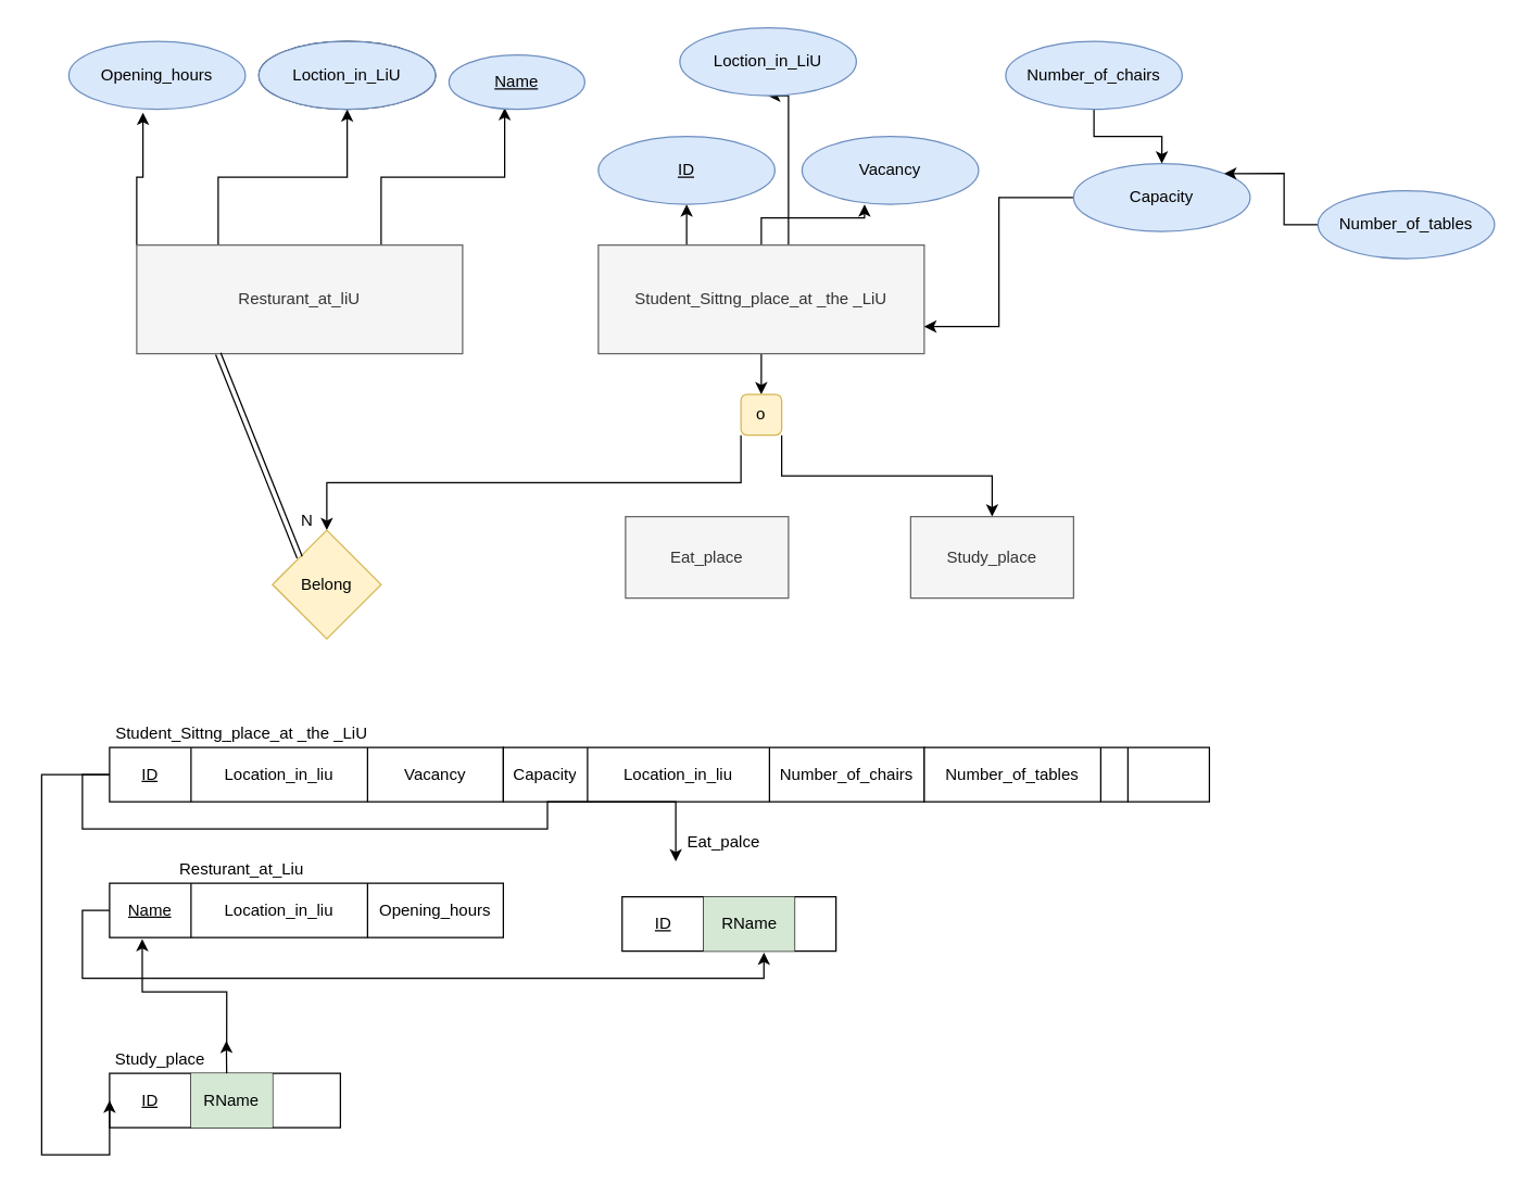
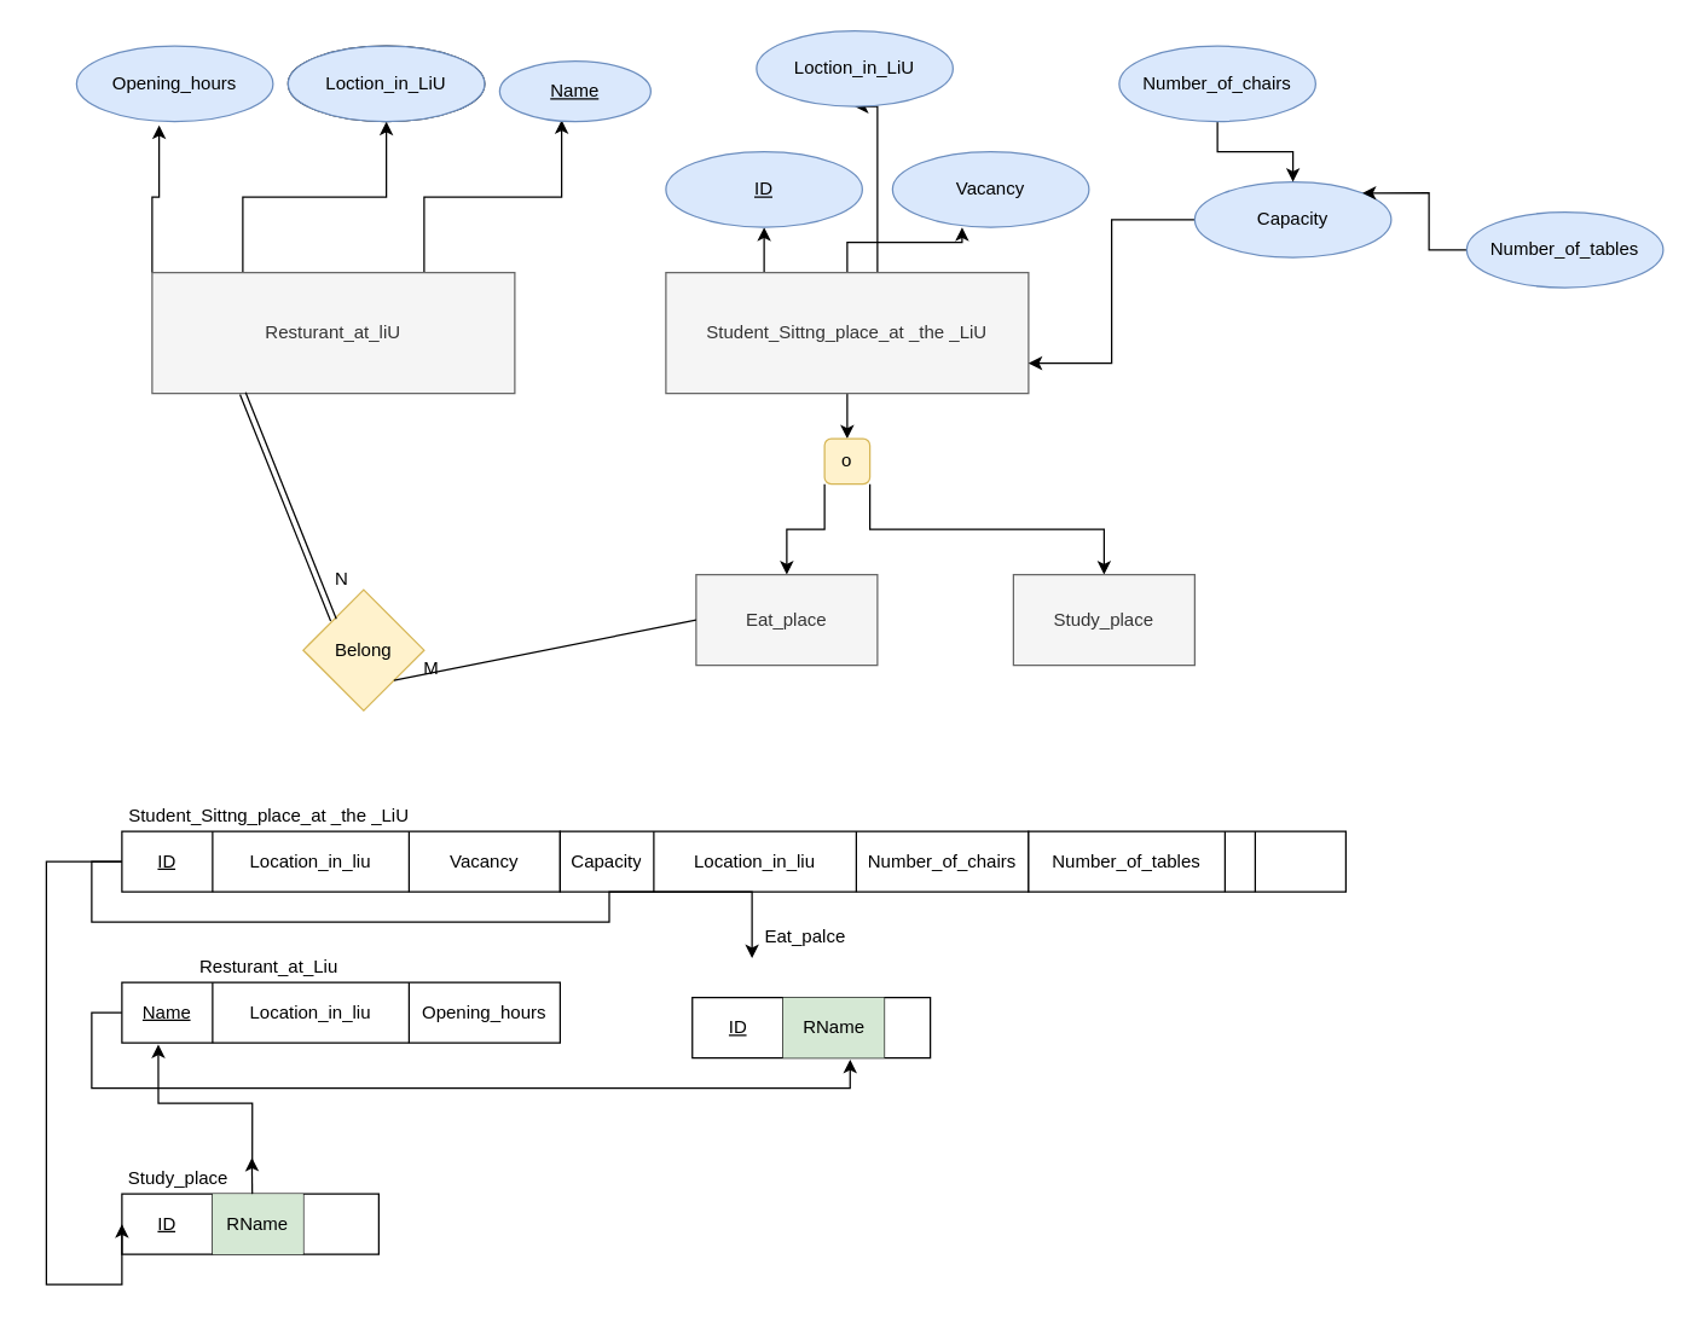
  <mxCell id="0" />
  <mxCell id="1" parent="0" />
  <mxCell id="2" style="edgeStyle=orthogonalEdgeStyle;rounded=0;orthogonalLoop=1;jettySize=auto;html=1;exitX=0.5;exitY=1;exitDx=0;exitDy=0;entryX=0.5;entryY=0;entryDx=0;entryDy=0;" edge="1" parent="1" source="6" target="16"><mxGeometry relative="1" as="geometry" /></mxCell>
  <mxCell id="3" style="edgeStyle=orthogonalEdgeStyle;rounded=0;orthogonalLoop=1;jettySize=auto;html=1;exitX=0.25;exitY=0;exitDx=0;exitDy=0;entryX=0.5;entryY=1;entryDx=0;entryDy=0;" edge="1" parent="1" source="6" target="21"><mxGeometry relative="1" as="geometry" /></mxCell>
  <mxCell id="4" style="edgeStyle=orthogonalEdgeStyle;rounded=0;orthogonalLoop=1;jettySize=auto;html=1;exitX=0.5;exitY=0;exitDx=0;exitDy=0;entryX=0.354;entryY=1;entryDx=0;entryDy=0;entryPerimeter=0;" edge="1" parent="1" source="6" target="22"><mxGeometry relative="1" as="geometry" /></mxCell>
  <mxCell id="5" style="edgeStyle=orthogonalEdgeStyle;rounded=0;orthogonalLoop=1;jettySize=auto;html=1;exitX=0.5;exitY=0;exitDx=0;exitDy=0;entryX=0.5;entryY=1;entryDx=0;entryDy=0;" edge="1" parent="1" source="6" target="20"><mxGeometry relative="1" as="geometry"><Array as="points"><mxPoint x="580" y="180" /><mxPoint x="580" y="70" /></Array></mxGeometry></mxCell>
  <mxCell id="6" value="Student_Sittng_place_at _the _LiU" style="whiteSpace=wrap;html=1;align=center;fillColor=#f5f5f5;strokeColor=#666666;fontColor=#333333;" vertex="1" parent="1"><mxGeometry x="440" y="180" width="240" height="80" as="geometry" /></mxCell>
  <mxCell id="7" style="edgeStyle=orthogonalEdgeStyle;rounded=0;orthogonalLoop=1;jettySize=auto;html=1;exitX=0.75;exitY=0;exitDx=0;exitDy=0;entryX=0.41;entryY=0.975;entryDx=0;entryDy=0;entryPerimeter=0;" edge="1" parent="1" source="10" target="12"><mxGeometry relative="1" as="geometry" /></mxCell>
  <mxCell id="8" style="edgeStyle=orthogonalEdgeStyle;rounded=0;orthogonalLoop=1;jettySize=auto;html=1;exitX=0.25;exitY=0;exitDx=0;exitDy=0;entryX=0.5;entryY=1;entryDx=0;entryDy=0;" edge="1" parent="1" source="10" target="11"><mxGeometry relative="1" as="geometry" /></mxCell>
  <mxCell id="9" style="edgeStyle=orthogonalEdgeStyle;rounded=0;orthogonalLoop=1;jettySize=auto;html=1;exitX=0;exitY=0;exitDx=0;exitDy=0;entryX=0.42;entryY=1.05;entryDx=0;entryDy=0;entryPerimeter=0;" edge="1" parent="1" source="10" target="13"><mxGeometry relative="1" as="geometry" /></mxCell>
  <mxCell id="10" value="Resturant_at_liU" style="whiteSpace=wrap;html=1;align=center;fillColor=#f5f5f5;strokeColor=#666666;fontColor=#333333;" vertex="1" parent="1"><mxGeometry x="100" y="180" width="240" height="80" as="geometry" /></mxCell>
  <mxCell id="11" value="Loction_in_LiU" style="ellipse;whiteSpace=wrap;html=1;align=center;" vertex="1" parent="1"><mxGeometry x="190" y="30" width="130" height="50" as="geometry" /></mxCell>
  <mxCell id="12" value="&lt;u&gt;Name&lt;/u&gt;" style="ellipse;whiteSpace=wrap;html=1;align=center;fillColor=#dae8fc;strokeColor=#6c8ebf;" vertex="1" parent="1"><mxGeometry x="330" y="40" width="100" height="40" as="geometry" /></mxCell>
  <mxCell id="13" value="Opening_hours" style="ellipse;whiteSpace=wrap;html=1;align=center;fillColor=#dae8fc;strokeColor=#6c8ebf;" vertex="1" parent="1"><mxGeometry x="50" y="30" width="130" height="50" as="geometry" /></mxCell>
- <mxCell id="14" style="edgeStyle=orthogonalEdgeStyle;rounded=0;orthogonalLoop=1;jettySize=auto;html=1;exitX=0;exitY=1;exitDx=0;exitDy=0;" edge="1" parent="1" source="16" target="29"><mxGeometry relative="1" as="geometry" /></mxCell>
+ <mxCell id="14" style="edgeStyle=orthogonalEdgeStyle;rounded=0;orthogonalLoop=1;jettySize=auto;html=1;exitX=0;exitY=1;exitDx=0;exitDy=0;" edge="1" parent="1" source="16" target="17"><mxGeometry relative="1" as="geometry" /></mxCell>
  <mxCell id="15" style="edgeStyle=orthogonalEdgeStyle;rounded=0;orthogonalLoop=1;jettySize=auto;html=1;exitX=1;exitY=1;exitDx=0;exitDy=0;" edge="1" parent="1" source="16" target="18"><mxGeometry relative="1" as="geometry" /></mxCell>
  <mxCell id="16" value="o" style="whiteSpace=wrap;html=1;aspect=fixed;fillColor=#fff2cc;strokeColor=#d6b656;rounded=1;" vertex="1" parent="1"><mxGeometry x="545" y="290" width="30" height="30" as="geometry" /></mxCell>
  <mxCell id="17" value="Eat_place" style="rounded=0;whiteSpace=wrap;html=1;fillColor=#f5f5f5;strokeColor=#666666;fontColor=#333333;" vertex="1" parent="1"><mxGeometry x="460" y="380" width="120" height="60" as="geometry" /></mxCell>
  <mxCell id="18" value="Study_place" style="rounded=0;whiteSpace=wrap;html=1;fillColor=#f5f5f5;strokeColor=#666666;fontColor=#333333;" vertex="1" parent="1"><mxGeometry x="670" y="380" width="120" height="60" as="geometry" /></mxCell>
  <mxCell id="19" value="Loction_in_LiU" style="ellipse;whiteSpace=wrap;html=1;align=center;fillColor=#dae8fc;strokeColor=#6c8ebf;" vertex="1" parent="1"><mxGeometry x="190" y="30" width="130" height="50" as="geometry" /></mxCell>
  <mxCell id="20" value="Loction_in_LiU" style="ellipse;whiteSpace=wrap;html=1;align=center;fillColor=#dae8fc;strokeColor=#6c8ebf;" vertex="1" parent="1"><mxGeometry x="500" y="20" width="130" height="50" as="geometry" /></mxCell>
  <mxCell id="21" value="&lt;u&gt;ID&lt;/u&gt;" style="ellipse;whiteSpace=wrap;html=1;align=center;fillColor=#dae8fc;strokeColor=#6c8ebf;" vertex="1" parent="1"><mxGeometry x="440" y="100" width="130" height="50" as="geometry" /></mxCell>
  <mxCell id="22" value="Vacancy" style="ellipse;whiteSpace=wrap;html=1;align=center;fillColor=#dae8fc;strokeColor=#6c8ebf;" vertex="1" parent="1"><mxGeometry x="590" y="100" width="130" height="50" as="geometry" /></mxCell>
  <mxCell id="23" style="edgeStyle=orthogonalEdgeStyle;rounded=0;orthogonalLoop=1;jettySize=auto;html=1;exitX=0;exitY=0.5;exitDx=0;exitDy=0;entryX=1;entryY=0.75;entryDx=0;entryDy=0;" edge="1" parent="1" source="24" target="6"><mxGeometry relative="1" as="geometry" /></mxCell>
  <mxCell id="24" value="Capacity" style="ellipse;whiteSpace=wrap;html=1;align=center;fillColor=#dae8fc;strokeColor=#6c8ebf;" vertex="1" parent="1"><mxGeometry x="790" y="120" width="130" height="50" as="geometry" /></mxCell>
  <mxCell id="25" style="edgeStyle=orthogonalEdgeStyle;rounded=0;orthogonalLoop=1;jettySize=auto;html=1;exitX=0;exitY=0.5;exitDx=0;exitDy=0;entryX=1;entryY=0;entryDx=0;entryDy=0;" edge="1" parent="1" source="26" target="24"><mxGeometry relative="1" as="geometry" /></mxCell>
  <mxCell id="26" value="Number_of_tables" style="ellipse;whiteSpace=wrap;html=1;align=center;fillColor=#dae8fc;strokeColor=#6c8ebf;" vertex="1" parent="1"><mxGeometry x="970" y="140" width="130" height="50" as="geometry" /></mxCell>
  <mxCell id="27" style="edgeStyle=orthogonalEdgeStyle;rounded=0;orthogonalLoop=1;jettySize=auto;html=1;exitX=0.5;exitY=1;exitDx=0;exitDy=0;" edge="1" parent="1" source="28" target="24"><mxGeometry relative="1" as="geometry" /></mxCell>
  <mxCell id="28" value="Number_of_chairs" style="ellipse;whiteSpace=wrap;html=1;align=center;fillColor=#dae8fc;strokeColor=#6c8ebf;" vertex="1" parent="1"><mxGeometry x="740" y="30" width="130" height="50" as="geometry" /></mxCell>
  <mxCell id="29" value="Belong" style="rhombus;whiteSpace=wrap;html=1;fillColor=#fff2cc;strokeColor=#d6b656;" vertex="1" parent="1"><mxGeometry x="200" y="390" width="80" height="80" as="geometry" /></mxCell>
  <mxCell id="30" value="" style="shape=link;html=1;rounded=0;entryX=0;entryY=0;entryDx=0;entryDy=0;exitX=0.25;exitY=1;exitDx=0;exitDy=0;" edge="1" parent="1" source="10" target="29"><mxGeometry relative="1" as="geometry"><mxPoint x="90" y="304.5" as="sourcePoint" /><mxPoint x="250" y="304.5" as="targetPoint" /><Array as="points" /></mxGeometry></mxCell>
  <mxCell id="31" value="N" style="resizable=0;html=1;align=right;verticalAlign=bottom;" connectable="0" vertex="1" parent="30"><mxGeometry x="1" relative="1" as="geometry"><mxPoint x="10.13" y="-19.85" as="offset" /></mxGeometry></mxCell>
+ <mxCell id="32" value="" style="endArrow=none;html=1;rounded=0;exitX=0;exitY=0.5;exitDx=0;exitDy=0;entryX=1;entryY=1;entryDx=0;entryDy=0;" edge="1" parent="1" source="17" target="29"><mxGeometry relative="1" as="geometry"><mxPoint x="390" y="410" as="sourcePoint" /><mxPoint x="270" y="370" as="targetPoint" /></mxGeometry></mxCell>
+ <mxCell id="33" value="M" style="resizable=0;html=1;align=right;verticalAlign=bottom;" connectable="0" vertex="1" parent="32"><mxGeometry x="1" relative="1" as="geometry"><mxPoint x="29.99" as="offset" /></mxGeometry></mxCell>
  <mxCell id="34" value="" style="shape=table;html=1;whiteSpace=wrap;startSize=0;container=1;collapsible=0;childLayout=tableLayout;" vertex="1" parent="1"><mxGeometry x="80" y="550" width="290" height="40" as="geometry" /></mxCell>
  <mxCell id="35" value="" style="shape=partialRectangle;html=1;whiteSpace=wrap;collapsible=0;dropTarget=0;pointerEvents=0;fillColor=none;top=0;left=0;bottom=0;right=0;points=[[0,0.5],[1,0.5]];portConstraint=eastwest;" vertex="1" parent="34"><mxGeometry width="290" height="40" as="geometry" /></mxCell>
  <mxCell id="36" value="&lt;u&gt;ID&lt;/u&gt;" style="shape=partialRectangle;html=1;whiteSpace=wrap;connectable=0;fillColor=none;top=0;left=0;bottom=0;right=0;overflow=hidden;" vertex="1" parent="35"><mxGeometry width="60" height="40" as="geometry" /></mxCell>
  <mxCell id="37" value="&lt;div&gt;Location_in_liu&lt;/div&gt;" style="shape=partialRectangle;html=1;whiteSpace=wrap;connectable=0;fillColor=none;top=0;left=0;bottom=0;right=0;overflow=hidden;" vertex="1" parent="35"><mxGeometry x="60" width="130" height="40" as="geometry" /></mxCell>
  <mxCell id="38" value="Vacancy" style="shape=partialRectangle;html=1;whiteSpace=wrap;connectable=0;fillColor=none;top=0;left=0;bottom=0;right=0;overflow=hidden;" vertex="1" parent="35"><mxGeometry x="190" width="100" height="40" as="geometry" /></mxCell>
  <mxCell id="39" value="Student_Sittng_place_at _the _LiU" style="text;html=1;strokeColor=none;fillColor=none;align=center;verticalAlign=middle;whiteSpace=wrap;rounded=0;" vertex="1" parent="1"><mxGeometry x="80" y="530" width="195" height="20" as="geometry" /></mxCell>
  <mxCell id="40" value="" style="shape=table;html=1;whiteSpace=wrap;startSize=0;container=1;collapsible=0;childLayout=tableLayout;" vertex="1" parent="1"><mxGeometry x="370" y="550" width="310" height="40" as="geometry" /></mxCell>
  <mxCell id="41" value="" style="shape=partialRectangle;html=1;whiteSpace=wrap;collapsible=0;dropTarget=0;pointerEvents=0;fillColor=none;top=0;left=0;bottom=0;right=0;points=[[0,0.5],[1,0.5]];portConstraint=eastwest;" vertex="1" parent="40"><mxGeometry width="310" height="40" as="geometry" /></mxCell>
  <mxCell id="42" value="Capacity" style="shape=partialRectangle;html=1;whiteSpace=wrap;connectable=0;fillColor=none;top=0;left=0;bottom=0;right=0;overflow=hidden;" vertex="1" parent="41"><mxGeometry width="62" height="40" as="geometry" /></mxCell>
  <mxCell id="43" value="&lt;div&gt;Location_in_liu&lt;/div&gt;" style="shape=partialRectangle;html=1;whiteSpace=wrap;connectable=0;fillColor=none;top=0;left=0;bottom=0;right=0;overflow=hidden;" vertex="1" parent="41"><mxGeometry x="62" width="134" height="40" as="geometry" /></mxCell>
  <mxCell id="44" value="Number_of_chairs" style="shape=partialRectangle;html=1;whiteSpace=wrap;connectable=0;fillColor=none;top=0;left=0;bottom=0;right=0;overflow=hidden;" vertex="1" parent="41"><mxGeometry x="196" width="114" height="40" as="geometry" /></mxCell>
  <mxCell id="45" value="" style="shape=table;html=1;whiteSpace=wrap;startSize=0;container=1;collapsible=0;childLayout=tableLayout;" vertex="1" parent="1"><mxGeometry x="680" y="550" width="210" height="40" as="geometry" /></mxCell>
  <mxCell id="46" value="" style="shape=partialRectangle;html=1;whiteSpace=wrap;collapsible=0;dropTarget=0;pointerEvents=0;fillColor=none;top=0;left=0;bottom=0;right=0;points=[[0,0.5],[1,0.5]];portConstraint=eastwest;" vertex="1" parent="45"><mxGeometry width="210" height="40" as="geometry" /></mxCell>
  <mxCell id="47" value="Number_of_tables" style="shape=partialRectangle;html=1;whiteSpace=wrap;connectable=0;fillColor=none;top=0;left=0;bottom=0;right=0;overflow=hidden;" vertex="1" parent="46"><mxGeometry width="130" height="40" as="geometry" /></mxCell>
  <mxCell id="48" value="" style="shape=partialRectangle;html=1;whiteSpace=wrap;connectable=0;fillColor=none;top=0;left=0;bottom=0;right=0;overflow=hidden;" vertex="1" parent="46"><mxGeometry x="130" width="20" height="40" as="geometry" /></mxCell>
  <mxCell id="49" value="" style="shape=partialRectangle;html=1;whiteSpace=wrap;connectable=0;fillColor=none;top=0;left=0;bottom=0;right=0;overflow=hidden;" vertex="1" parent="46"><mxGeometry x="150" width="60" height="40" as="geometry" /></mxCell>
  <mxCell id="50" value="" style="shape=table;html=1;whiteSpace=wrap;startSize=0;container=1;collapsible=0;childLayout=tableLayout;" vertex="1" parent="1"><mxGeometry x="80" y="650" width="290" height="40" as="geometry" /></mxCell>
  <mxCell id="51" value="" style="shape=partialRectangle;html=1;whiteSpace=wrap;collapsible=0;dropTarget=0;pointerEvents=0;fillColor=none;top=0;left=0;bottom=0;right=0;points=[[0,0.5],[1,0.5]];portConstraint=eastwest;" vertex="1" parent="50"><mxGeometry width="290" height="40" as="geometry" /></mxCell>
  <mxCell id="52" value="&lt;u&gt;Name&lt;/u&gt;" style="shape=partialRectangle;html=1;whiteSpace=wrap;connectable=0;fillColor=none;top=0;left=0;bottom=0;right=0;overflow=hidden;" vertex="1" parent="51"><mxGeometry width="60" height="40" as="geometry" /></mxCell>
  <mxCell id="53" value="&lt;div&gt;Location_in_liu&lt;/div&gt;" style="shape=partialRectangle;html=1;whiteSpace=wrap;connectable=0;fillColor=none;top=0;left=0;bottom=0;right=0;overflow=hidden;" vertex="1" parent="51"><mxGeometry x="60" width="130" height="40" as="geometry" /></mxCell>
  <mxCell id="54" value="Opening_hours" style="shape=partialRectangle;html=1;whiteSpace=wrap;connectable=0;fillColor=none;top=0;left=0;bottom=0;right=0;overflow=hidden;" vertex="1" parent="51"><mxGeometry x="190" width="100" height="40" as="geometry" /></mxCell>
  <mxCell id="55" value="Resturant_at_Liu" style="text;html=1;strokeColor=none;fillColor=none;align=center;verticalAlign=middle;whiteSpace=wrap;rounded=0;" vertex="1" parent="1"><mxGeometry x="80" y="630" width="195" height="20" as="geometry" /></mxCell>
  <mxCell id="56" value="" style="shape=table;html=1;whiteSpace=wrap;startSize=0;container=1;collapsible=0;childLayout=tableLayout;" vertex="1" parent="1"><mxGeometry x="457.5" y="660" width="157.5" height="40" as="geometry" /></mxCell>
  <mxCell id="57" value="" style="shape=partialRectangle;html=1;whiteSpace=wrap;collapsible=0;dropTarget=0;pointerEvents=0;fillColor=none;top=0;left=0;bottom=0;right=0;points=[[0,0.5],[1,0.5]];portConstraint=eastwest;" vertex="1" parent="56"><mxGeometry width="157.5" height="40" as="geometry" /></mxCell>
  <mxCell id="58" value="&lt;u&gt;ID&lt;/u&gt;" style="shape=partialRectangle;html=1;whiteSpace=wrap;connectable=0;fillColor=none;top=0;left=0;bottom=0;right=0;overflow=hidden;" vertex="1" parent="57"><mxGeometry width="60" height="40" as="geometry" /></mxCell>
  <mxCell id="59" value="RName" style="shape=partialRectangle;html=1;whiteSpace=wrap;connectable=0;fillColor=#d5e8d4;top=0;left=0;bottom=0;right=0;overflow=hidden;strokeColor=#82b366;" vertex="1" parent="57"><mxGeometry x="60" width="67" height="40" as="geometry" /></mxCell>
  <mxCell id="60" value="" style="shape=partialRectangle;html=1;whiteSpace=wrap;connectable=0;fillColor=none;top=0;left=0;bottom=0;right=0;overflow=hidden;" vertex="1" parent="57"><mxGeometry x="127" width="31" height="40" as="geometry" /></mxCell>
  <mxCell id="61" value="Eat_palce" style="text;html=1;strokeColor=none;fillColor=none;align=center;verticalAlign=middle;whiteSpace=wrap;rounded=0;" vertex="1" parent="1"><mxGeometry x="435" y="610" width="195" height="20" as="geometry" /></mxCell>
  <mxCell id="62" value="" style="shape=table;html=1;whiteSpace=wrap;startSize=0;container=1;collapsible=0;childLayout=tableLayout;" vertex="1" parent="1"><mxGeometry x="80" y="790" width="170" height="40" as="geometry" /></mxCell>
  <mxCell id="63" value="" style="shape=partialRectangle;html=1;whiteSpace=wrap;collapsible=0;dropTarget=0;pointerEvents=0;fillColor=none;top=0;left=0;bottom=0;right=0;points=[[0,0.5],[1,0.5]];portConstraint=eastwest;" vertex="1" parent="62"><mxGeometry width="170" height="40" as="geometry" /></mxCell>
  <mxCell id="64" value="&lt;u&gt;ID&lt;/u&gt;" style="shape=partialRectangle;html=1;whiteSpace=wrap;connectable=0;fillColor=none;top=0;left=0;bottom=0;right=0;overflow=hidden;" vertex="1" parent="63"><mxGeometry width="60" height="40" as="geometry" /></mxCell>
  <mxCell id="65" value="RName" style="shape=partialRectangle;html=1;whiteSpace=wrap;connectable=0;fillColor=#d5e8d4;top=0;left=0;bottom=0;right=0;overflow=hidden;strokeColor=#82b366;" vertex="1" parent="63"><mxGeometry x="60" width="60" height="40" as="geometry" /></mxCell>
  <mxCell id="66" value="" style="shape=partialRectangle;html=1;whiteSpace=wrap;connectable=0;fillColor=none;top=0;left=0;bottom=0;right=0;overflow=hidden;" vertex="1" parent="63"><mxGeometry x="120" width="50" height="40" as="geometry" /></mxCell>
  <mxCell id="67" style="edgeStyle=orthogonalEdgeStyle;rounded=0;orthogonalLoop=1;jettySize=auto;html=1;exitX=0.75;exitY=1;exitDx=0;exitDy=0;" edge="1" parent="1" source="69"><mxGeometry relative="1" as="geometry"><mxPoint x="166" y="766" as="targetPoint" /></mxGeometry></mxCell>
  <mxCell id="68" style="edgeStyle=orthogonalEdgeStyle;rounded=0;orthogonalLoop=1;jettySize=auto;html=1;exitX=0.75;exitY=0;exitDx=0;exitDy=0;entryX=0.083;entryY=1.025;entryDx=0;entryDy=0;entryPerimeter=0;" edge="1" parent="1" source="69" target="51"><mxGeometry relative="1" as="geometry"><mxPoint x="166" y="730" as="targetPoint" /></mxGeometry></mxCell>
  <mxCell id="69" value="Study_place" style="text;html=1;strokeColor=none;fillColor=none;align=center;verticalAlign=middle;whiteSpace=wrap;rounded=0;" vertex="1" parent="1"><mxGeometry x="20" y="770" width="195" height="20" as="geometry" /></mxCell>
  <mxCell id="70" style="edgeStyle=orthogonalEdgeStyle;rounded=0;orthogonalLoop=1;jettySize=auto;html=1;exitX=0;exitY=0.5;exitDx=0;exitDy=0;entryX=0.318;entryY=1.2;entryDx=0;entryDy=0;entryPerimeter=0;" edge="1" parent="1" source="35" target="61"><mxGeometry relative="1" as="geometry" /></mxCell>
  <mxCell id="71" style="edgeStyle=orthogonalEdgeStyle;rounded=0;orthogonalLoop=1;jettySize=auto;html=1;exitX=0;exitY=0.5;exitDx=0;exitDy=0;entryX=0;entryY=0.5;entryDx=0;entryDy=0;" edge="1" parent="1" source="35" target="63"><mxGeometry relative="1" as="geometry"><mxPoint x="40" y="850" as="targetPoint" /><Array as="points"><mxPoint x="30" y="570" /><mxPoint x="30" y="850" /><mxPoint x="80" y="850" /></Array></mxGeometry></mxCell>
  <mxCell id="72" style="edgeStyle=orthogonalEdgeStyle;rounded=0;orthogonalLoop=1;jettySize=auto;html=1;exitX=0;exitY=0.5;exitDx=0;exitDy=0;entryX=0.663;entryY=1.025;entryDx=0;entryDy=0;entryPerimeter=0;" edge="1" parent="1" source="51" target="57"><mxGeometry relative="1" as="geometry" /></mxCell>
